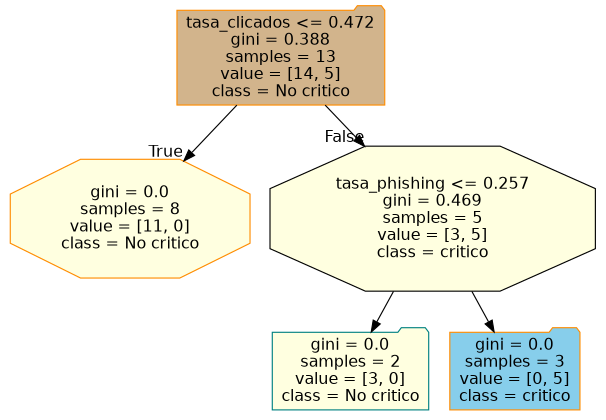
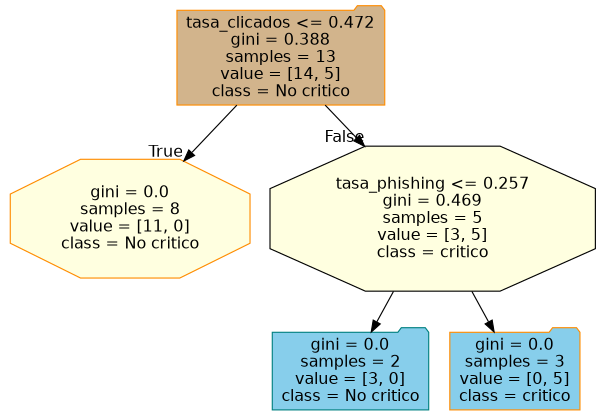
  digraph {
    node [fontname=helvetica shape=folder style=filled fillcolor=lightyellow color=darkorange]
    edge [fontname=helvetica]
    n1 [label="tasa_clicados <= 0.472\ngini = 0.388\nsamples = 13\nvalue = [14, 5]\nclass = No critico" fillcolor=tan]
    n2 [label="gini = 0.0\nsamples = 8\nvalue = [11, 0]\nclass = No critico" shape=octagon]
    n3 [label="tasa_phishing <= 0.257\ngini = 0.469\nsamples = 5\nvalue = [3, 5]\nclass = critico" shape=octagon color=black]
-   n4 [label="gini = 0.0\nsamples = 2\nvalue = [3, 0]\nclass = No critico" color=teal]
+   n4 [label="gini = 0.0\nsamples = 2\nvalue = [3, 0]\nclass = No critico" fillcolor=skyblue color=teal]
    n5 [label="gini = 0.0\nsamples = 3\nvalue = [0, 5]\nclass = critico" fillcolor=skyblue]
    n1 -> n2 [headlabel=True labelangle=45 labeldistance=2.5]
    n1 -> n3 [headlabel=False labelangle=-45 labeldistance=2.5]
    n3 -> n4
    n3 -> n5
  }
